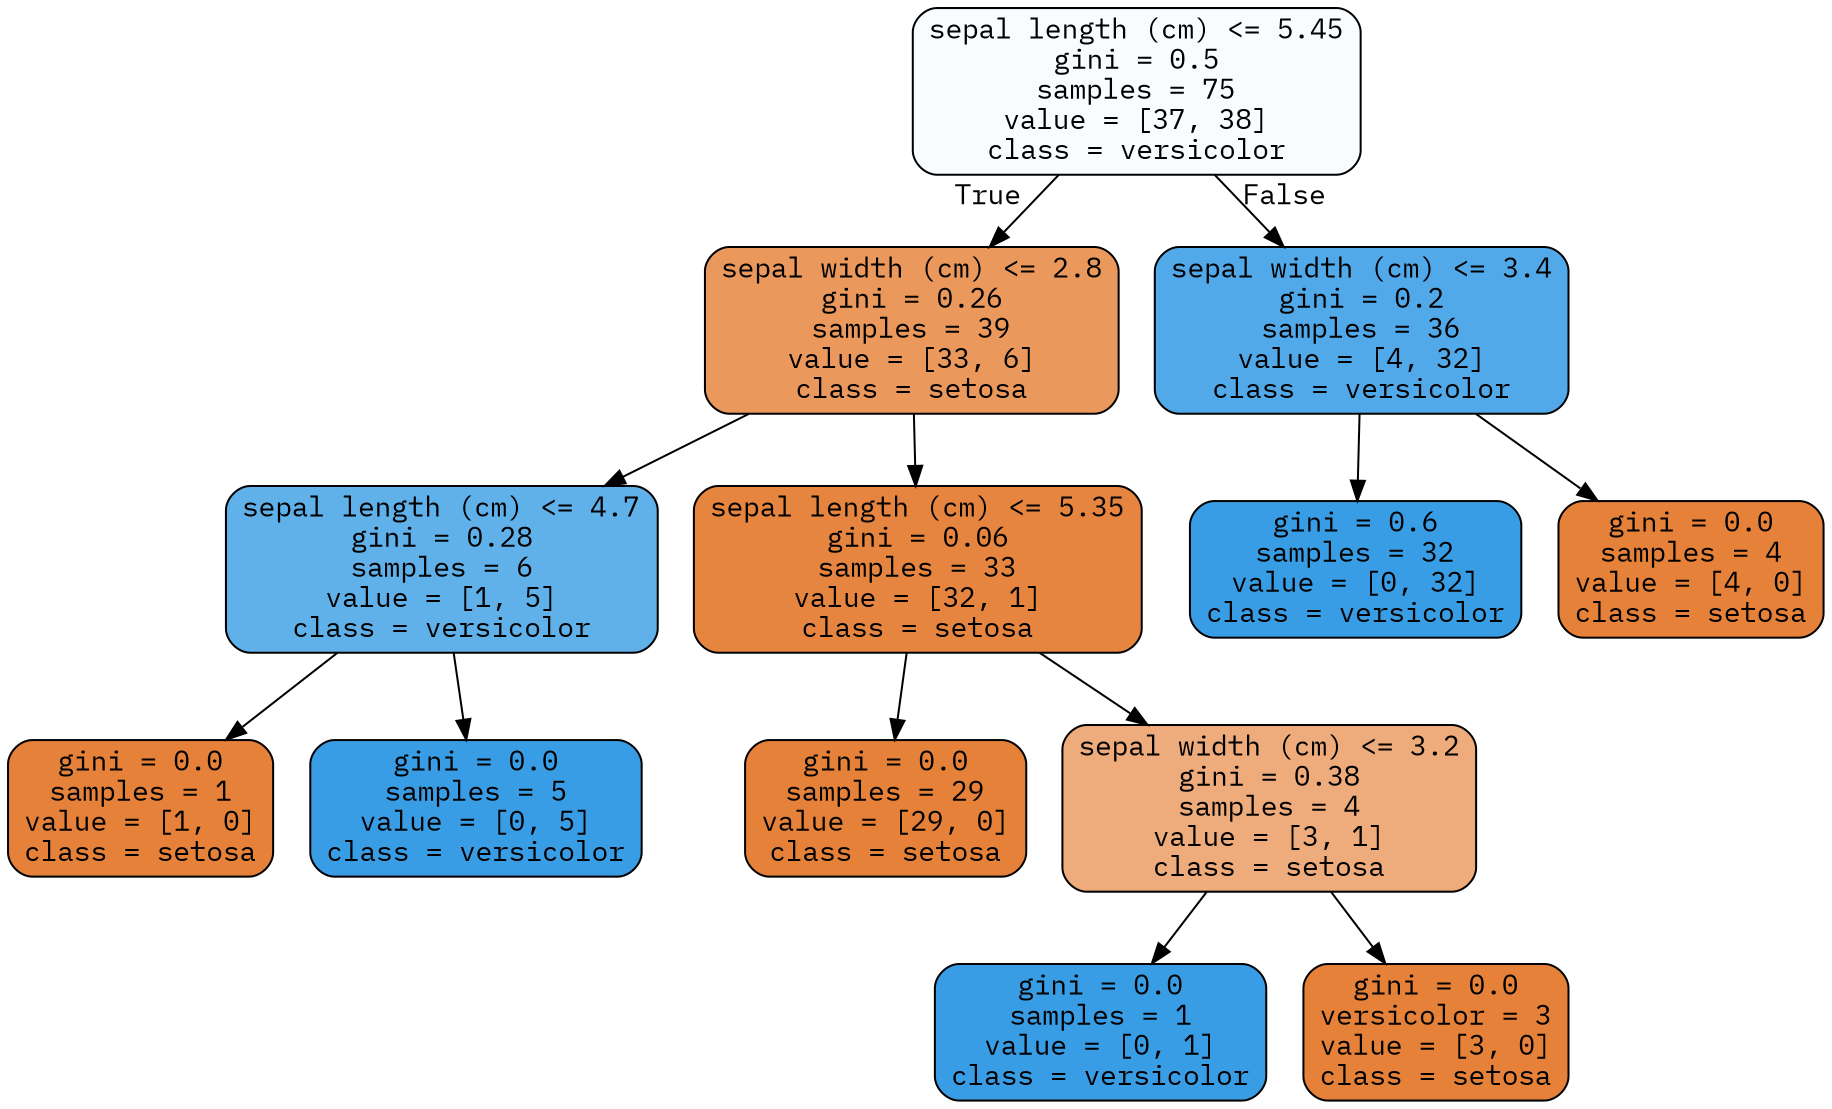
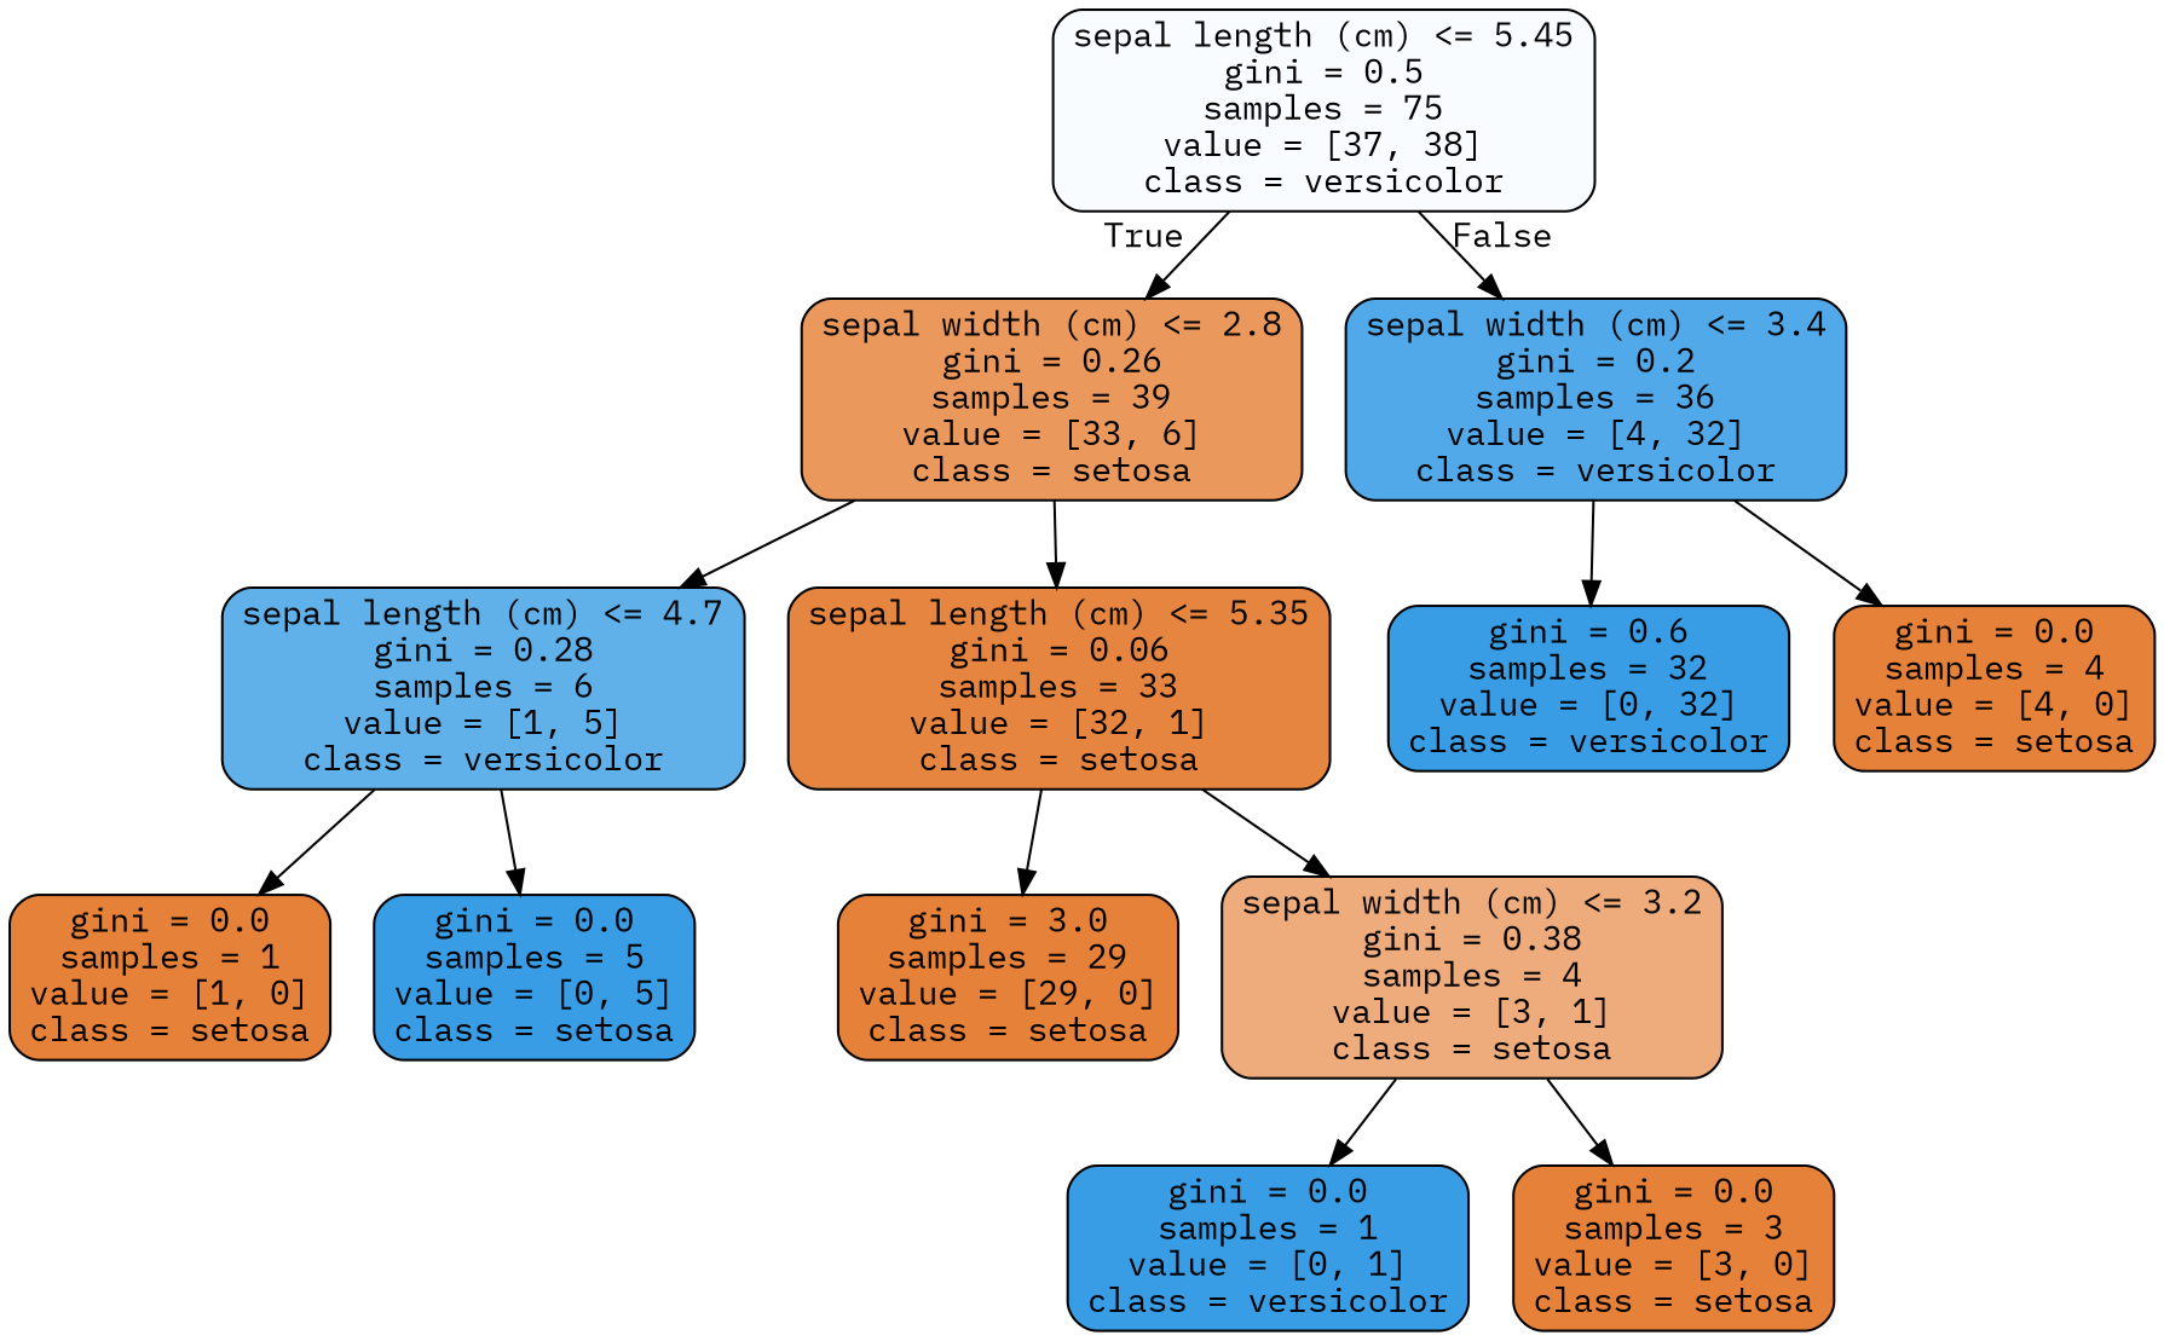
  digraph {
    fontname="IBM Plex Mono"
    node [color=black fillcolor="#e58139ff" fontname="IBM Plex Mono" shape=box style="filled, rounded"]
    edge [fontname="IBM Plex Mono"]
    n1 [fillcolor="#399de507" label="sepal length (cm) <= 5.45\ngini = 0.5\nsamples = 75\nvalue = [37, 38]\nclass = versicolor"]
    n2 [fillcolor="#e58139d1" label="sepal width (cm) <= 2.8\ngini = 0.26\nsamples = 39\nvalue = [33, 6]\nclass = setosa"]
    n3 [fillcolor="#399de5df" label="sepal width (cm) <= 3.4\ngini = 0.2\nsamples = 36\nvalue = [4, 32]\nclass = versicolor"]
    n4 [fillcolor="#399de5cc" label="sepal length (cm) <= 4.7\ngini = 0.28\nsamples = 6\nvalue = [1, 5]\nclass = versicolor"]
    n5 [fillcolor="#e58139f7" label="sepal length (cm) <= 5.35\ngini = 0.06\nsamples = 33\nvalue = [32, 1]\nclass = setosa"]
    n6 [fillcolor="#399de5ff" label="gini = 0.6\nsamples = 32\nvalue = [0, 32]\nclass = versicolor"]
    n7 [label="gini = 0.0\nsamples = 4\nvalue = [4, 0]\nclass = setosa"]
    n8 [label="gini = 0.0\nsamples = 1\nvalue = [1, 0]\nclass = setosa"]
-   n9 [fillcolor="#399de5ff" label="gini = 0.0\nsamples = 5\nvalue = [0, 5]\nclass = versicolor"]
-   n10 [label="gini = 0.0\nsamples = 29\nvalue = [29, 0]\nclass = setosa"]
+   n9 [fillcolor="#399de5ff" label="gini = 0.0\nsamples = 5\nvalue = [0, 5]\nclass = setosa"]
+   n10 [label="gini = 3.0\nsamples = 29\nvalue = [29, 0]\nclass = setosa"]
    n11 [fillcolor="#e58139aa" label="sepal width (cm) <= 3.2\ngini = 0.38\nsamples = 4\nvalue = [3, 1]\nclass = setosa"]
    n12 [fillcolor="#399de5ff" label="gini = 0.0\nsamples = 1\nvalue = [0, 1]\nclass = versicolor"]
-   n13 [label="gini = 0.0\nversicolor = 3\nvalue = [3, 0]\nclass = setosa"]
+   n13 [label="gini = 0.0\nsamples = 3\nvalue = [3, 0]\nclass = setosa"]
    n1 -> n2 [headlabel=True labelangle=45 labeldistance=2.5]
    n1 -> n3 [headlabel=False labelangle=-45 labeldistance=2.5]
    n2 -> n4
    n2 -> n5
    n3 -> n6
    n3 -> n7
    n4 -> n8
    n4 -> n9
    n5 -> n10
    n5 -> n11
    n11 -> n12
    n11 -> n13
  }
